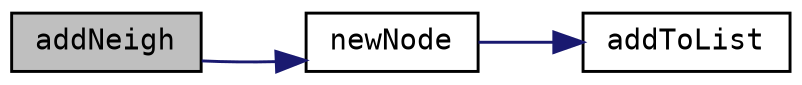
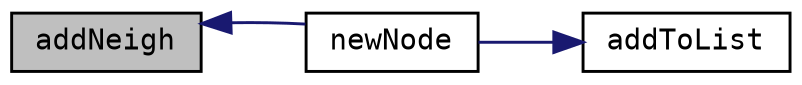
  digraph {
    fontname="DejaVu Sans Mono"
    rankdir=LR
    node [color=black fillcolor=white fontname="DejaVu Sans Mono" fontsize=10 shape=record style=filled]
    edge [color=midnightblue fontname="DejaVu Sans Mono" fontsize=10 labelfontname=Helvetica labelfontsize=10 style=solid]
    n1 [fillcolor=grey75 fontcolor=black height=0.2 label=addNeigh width=0.4]
    n2 [height=0.2 label=newNode width=0.4]
    n3 [height=0.2 label=addToList width=0.4]
-   n1 -> n2
+   n2 -> n1
    n2 -> n3
  }
